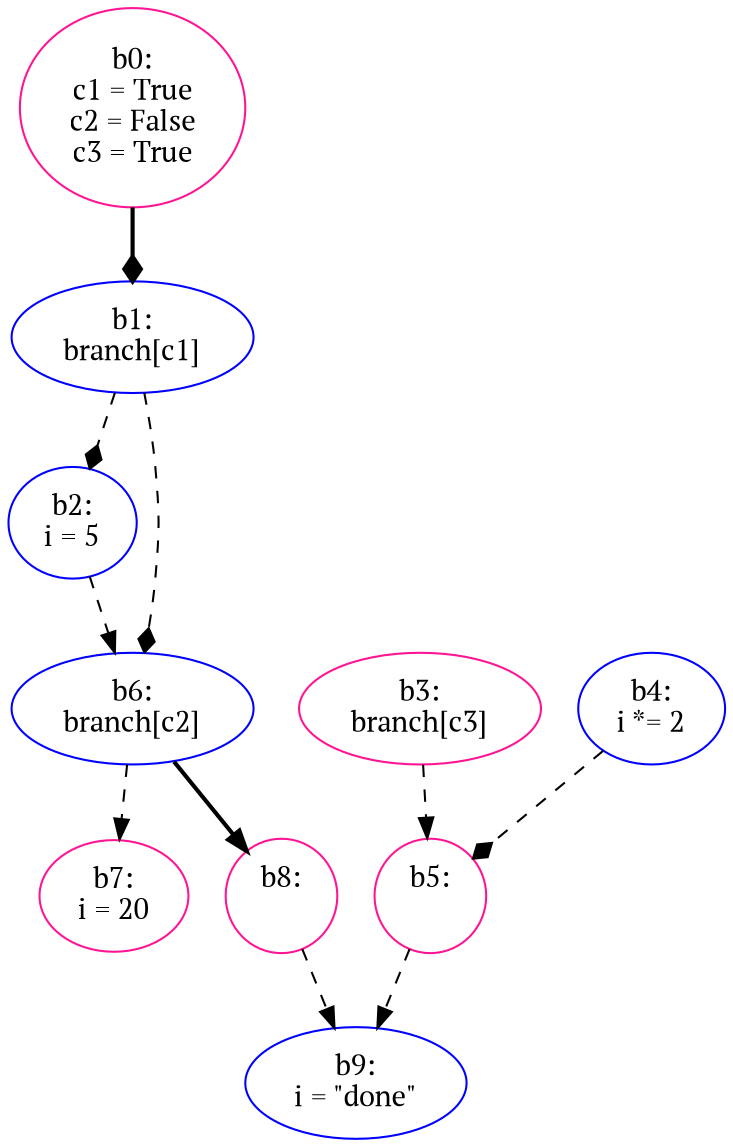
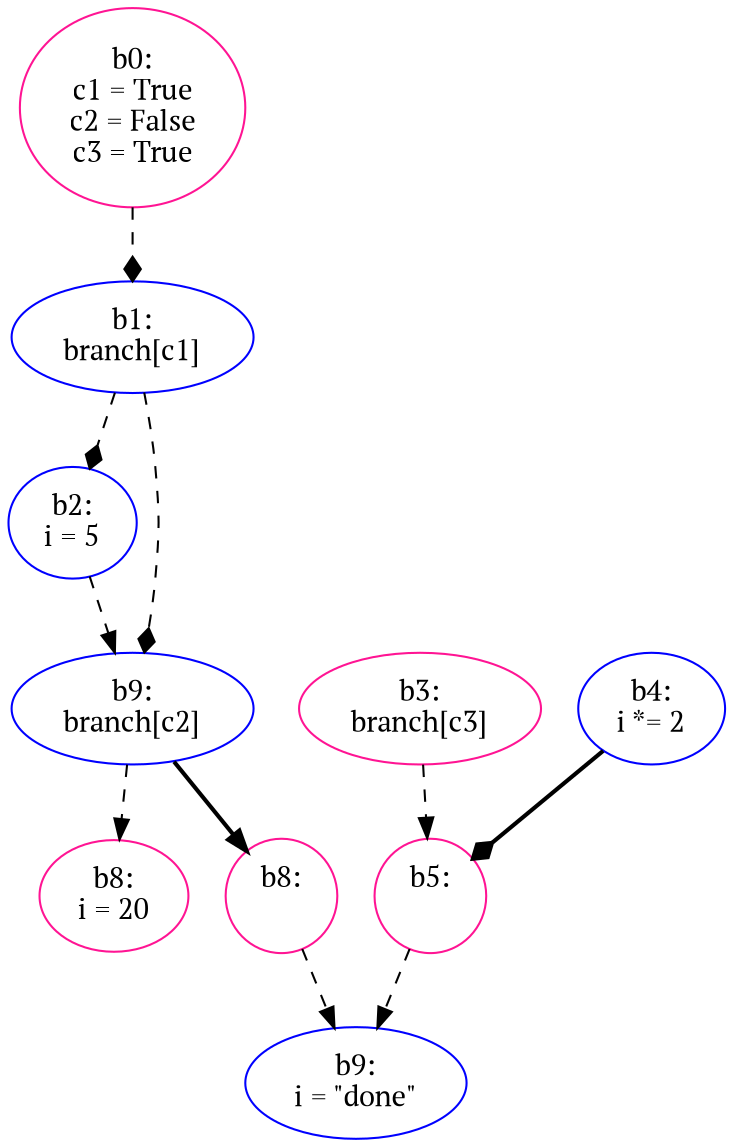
  digraph {
    fontname="PT Serif"
    node [color=deeppink fontname="PT Serif"]
    edge [arrowhead=normal fontname="PT Serif" style=dashed]
    n1 [label="b0:\nc1 = True\nc2 = False\nc3 = True\n"]
    n2 [color=blue label="b1:\nbranch[c1]\n"]
    n3 [color=blue label="b2:\ni = 5\n"]
-   n4 [color=blue label="b6:\nbranch[c2]\n"]
-   n5 [label="b7:\ni = 20\n"]
+   n4 [color=blue label="b9:\nbranch[c2]\n"]
+   n5 [label="b8:\ni = 20\n"]
    n6 [label="b8:\n\n"]
    n7 [label="b3:\nbranch[c3]\n"]
    n8 [label="b5:\n\n"]
    n9 [color=blue label="b4:\ni *= 2\n"]
    n10 [color=blue label="b9:\ni = \"done\""]
-   n1 -> n2 [arrowhead=diamond style=bold]
+   n1 -> n2 [arrowhead=diamond]
    n2 -> n3 [arrowhead=diamond]
    n2 -> n4 [arrowhead=diamond]
    n3 -> n4
    n4 -> n5
    n4 -> n6 [style=bold]
    n6 -> n10
    n7 -> n8
    n8 -> n10
-   n9 -> n8 [arrowhead=diamond]
+   n9 -> n8 [arrowhead=diamond style=bold]
  }
